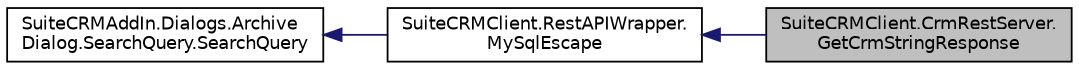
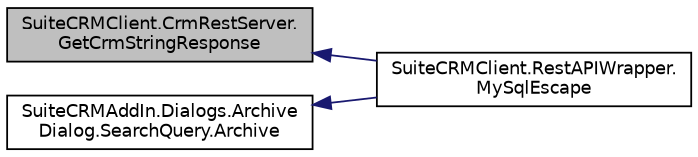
  digraph {
    rankdir=LR
    node [color=black fillcolor=white fontname=Helvetica fontsize=10 shape=record style=filled]
    edge [color=midnightblue dir=back fontname=Helvetica fontsize=10 labelfontname=Helvetica labelfontsize=10 style=solid]
    n1 [fillcolor=grey75 fontcolor=black height=0.2 label="SuiteCRMClient.CrmRestServer.\lGetCrmStringResponse" width=0.4]
    n2 [height=0.2 label="SuiteCRMClient.RestAPIWrapper.\lMySqlEscape" width=0.4]
-   n3 [height=0.2 label="SuiteCRMAddIn.Dialogs.Archive\lDialog.SearchQuery.SearchQuery" width=0.4]
-   n2 -> n1
+   n3 [height=0.2 label="SuiteCRMAddIn.Dialogs.Archive\lDialog.SearchQuery.Archive" width=0.4]
+   n1 -> n2
    n3 -> n2
  }
